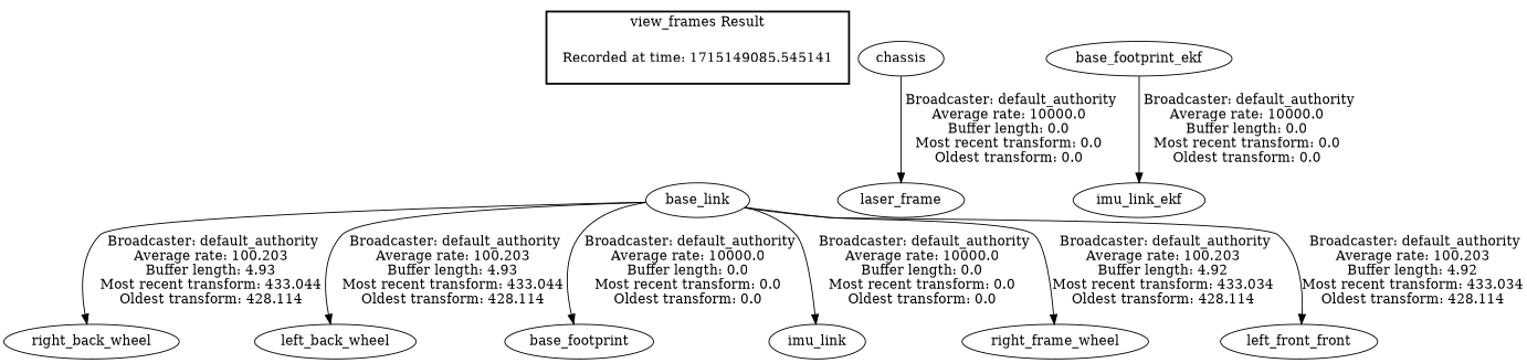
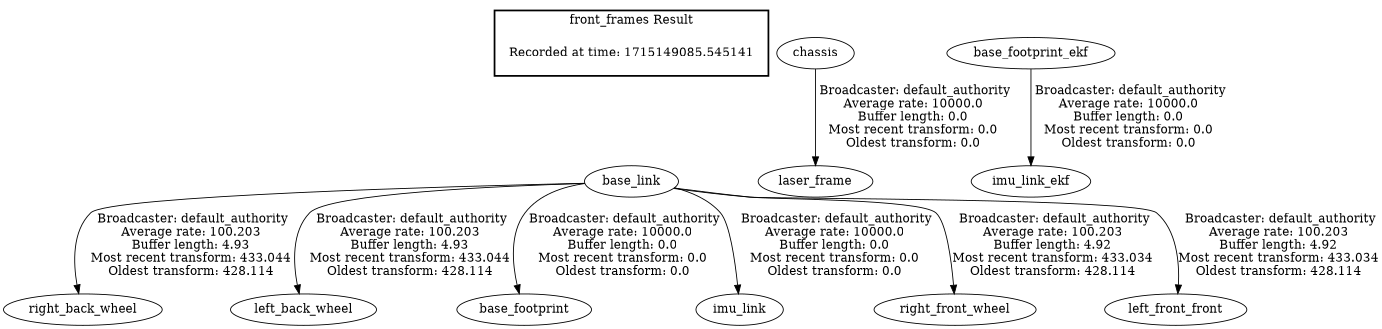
  digraph {
    n1 [label="Recorded at time: 1715149085.545141" shape=plaintext]
    base_link
    right_back_wheel
    left_back_wheel
    base_footprint
    imu_link
-   right_front_wheel [label=right_frame_wheel]
+   right_front_wheel
    n8 [label=left_front_front]
    chassis
    laser_frame
    base_footprint_ekf
    imu_link_ekf
    subgraph cluster_1 {
      color=black
-     label="view_frames Result"
+     label="front_frames Result"
      style=bold
      n1
    }
    n1 -> base_link [style=invis]
    base_link -> right_back_wheel [label=" Broadcaster: default_authority\nAverage rate: 100.203\nBuffer length: 4.93\nMost recent transform: 433.044\nOldest transform: 428.114\n"]
    base_link -> left_back_wheel [label=" Broadcaster: default_authority\nAverage rate: 100.203\nBuffer length: 4.93\nMost recent transform: 433.044\nOldest transform: 428.114\n"]
    base_link -> base_footprint [label=" Broadcaster: default_authority\nAverage rate: 10000.0\nBuffer length: 0.0\nMost recent transform: 0.0\nOldest transform: 0.0\n"]
    base_link -> imu_link [label=" Broadcaster: default_authority\nAverage rate: 10000.0\nBuffer length: 0.0\nMost recent transform: 0.0\nOldest transform: 0.0\n"]
    base_link -> right_front_wheel [label=" Broadcaster: default_authority\nAverage rate: 100.203\nBuffer length: 4.92\nMost recent transform: 433.034\nOldest transform: 428.114\n"]
    base_link -> n8 [label=" Broadcaster: default_authority\nAverage rate: 100.203\nBuffer length: 4.92\nMost recent transform: 433.034\nOldest transform: 428.114\n"]
    chassis -> laser_frame [label=" Broadcaster: default_authority\nAverage rate: 10000.0\nBuffer length: 0.0\nMost recent transform: 0.0\nOldest transform: 0.0\n"]
    base_footprint_ekf -> imu_link_ekf [label=" Broadcaster: default_authority\nAverage rate: 10000.0\nBuffer length: 0.0\nMost recent transform: 0.0\nOldest transform: 0.0\n"]
  }
